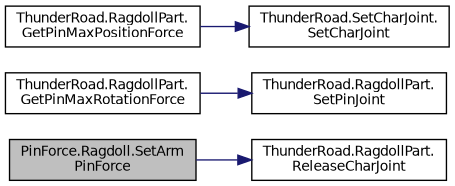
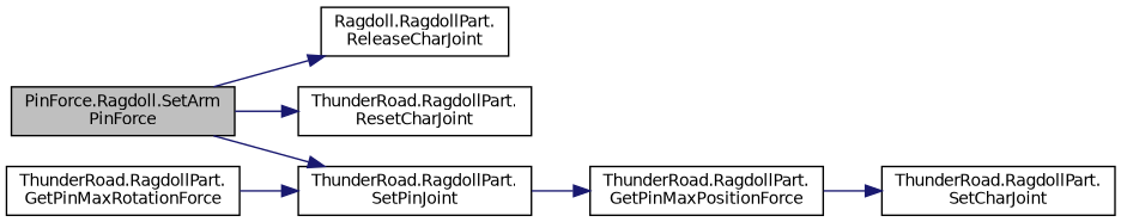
  digraph {
    fontname="DejaVu Sans"
    rankdir=LR
    node [color=black fillcolor=white fontname="DejaVu Sans" fontsize=10 shape=record style=filled]
    edge [color=midnightblue fontname="DejaVu Sans" fontsize=10 labelfontname=Helvetica labelfontsize=10 style=solid]
    n1 [fillcolor=grey75 fontcolor=black height=0.2 label="PinForce.Ragdoll.SetArm\lPinForce" width=0.4]
-   n2 [height=0.2 label="ThunderRoad.RagdollPart.\lReleaseCharJoint" width=0.4]
+   n2 [height=0.2 label="Ragdoll.RagdollPart.\lReleaseCharJoint" width=0.4]
+   n3 [height=0.2 label="ThunderRoad.RagdollPart.\lResetCharJoint" width=0.4]
    n4 [height=0.2 label="ThunderRoad.RagdollPart.\lSetPinJoint" width=0.4]
    n5 [height=0.2 label="ThunderRoad.RagdollPart.\lGetPinMaxPositionForce" width=0.4]
-   n6 [height=0.2 label="ThunderRoad.SetCharJoint.\lSetCharJoint" width=0.4]
+   n6 [height=0.2 label="ThunderRoad.RagdollPart.\lSetCharJoint" width=0.4]
    n7 [height=0.2 label="ThunderRoad.RagdollPart.\lGetPinMaxRotationForce" width=0.4]
    n1 -> n2
+   n1 -> n3
+   n1 -> n4
+   n4 -> n5
    n5 -> n6
    n7 -> n4
  }
